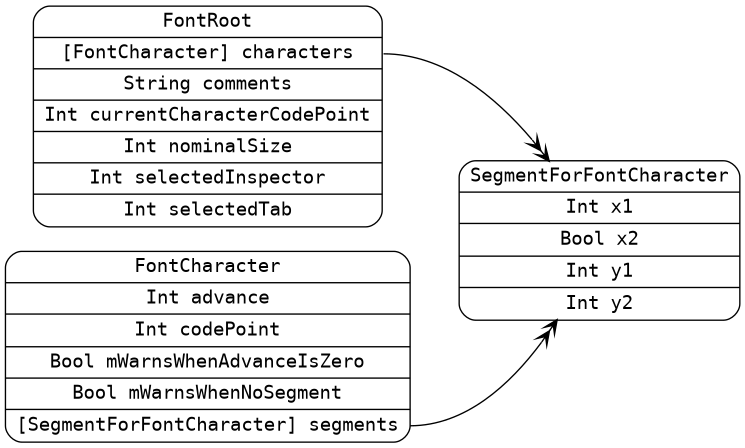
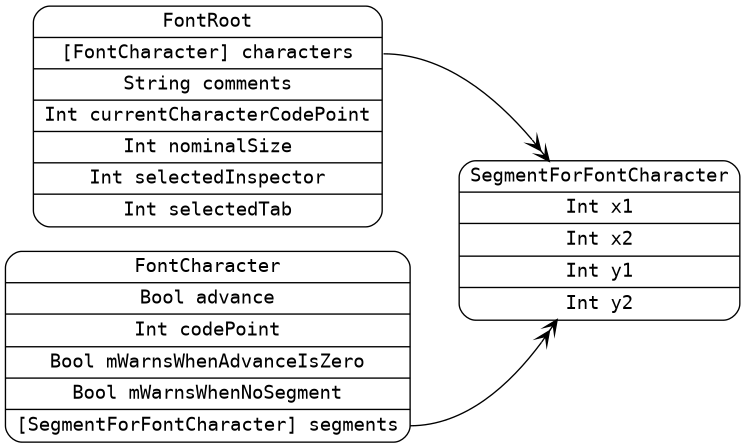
  digraph {
    fontname="DejaVu Sans Mono"
    rankdir=LR
    node [fontname="DejaVu Sans Mono" shape=record style=rounded]
    edge [arrowhead=veevee arrowtail=none dir=both fontname="DejaVu Sans Mono"]
    n1 [label="<FontRoot>FontRoot|<characters>[FontCharacter] characters|String comments|Int currentCharacterCodePoint|Int nominalSize|Int selectedInspector|Int selectedTab"]
-   n2 [label="<SegmentForFontCharacter>SegmentForFontCharacter|Int x1|Bool x2|Int y1|Int y2"]
-   n3 [label="<FontCharacter>FontCharacter|Int advance|Int codePoint|Bool mWarnsWhenAdvanceIsZero|Bool mWarnsWhenNoSegment|<segments>[SegmentForFontCharacter] segments"]
+   n2 [label="<SegmentForFontCharacter>SegmentForFontCharacter|Int x1|Int x2|Int y1|Int y2"]
+   n3 [label="<FontCharacter>FontCharacter|Bool advance|Int codePoint|Bool mWarnsWhenAdvanceIsZero|Bool mWarnsWhenNoSegment|<segments>[SegmentForFontCharacter] segments"]
    n1 -> n2 [tailport=characters]
    n3 -> n2 [tailport=segments]
  }
